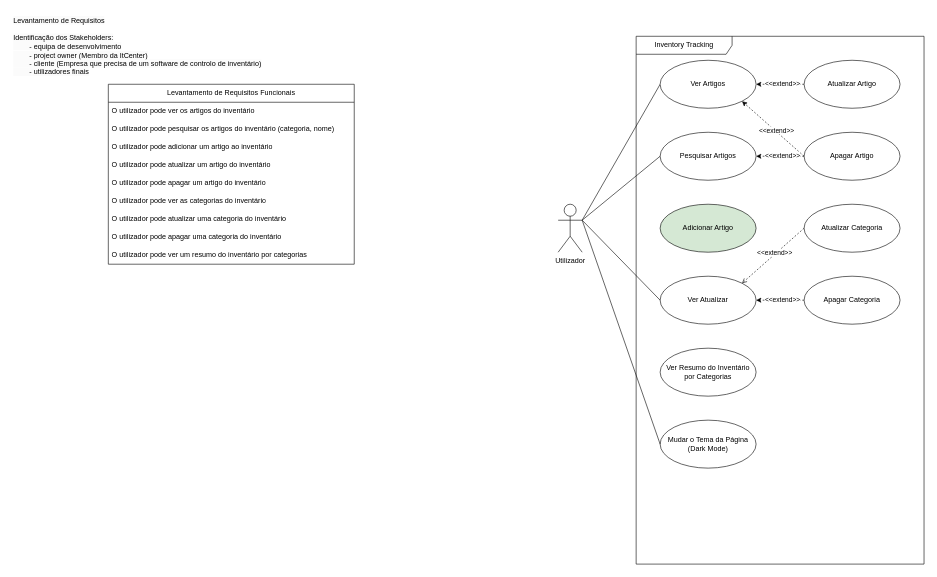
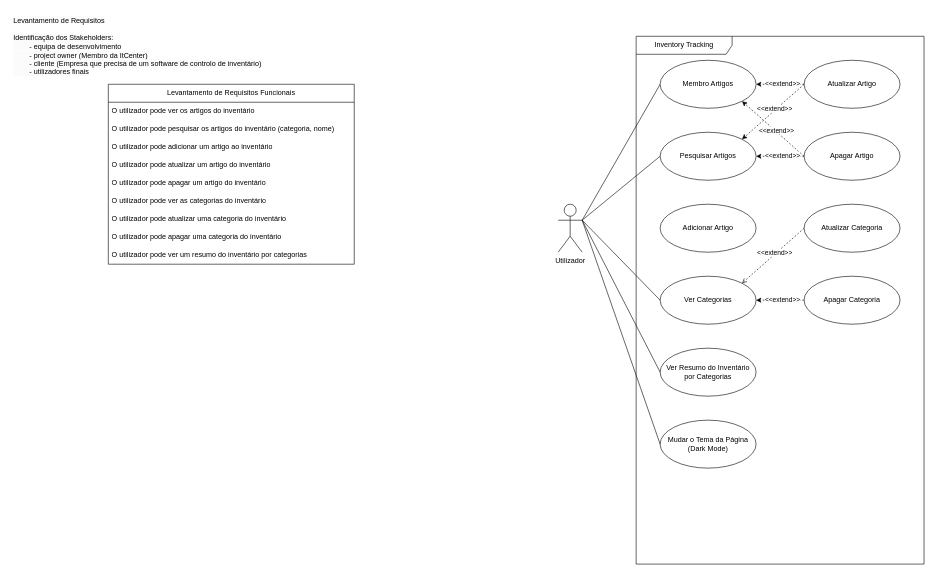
  <mxCell id="0" />
  <mxCell id="1" parent="0" />
  <mxCell id="2" style="rounded=0;orthogonalLoop=1;jettySize=auto;html=1;entryX=0;entryY=0.5;entryDx=0;entryDy=0;endArrow=none;endFill=0;exitX=1;exitY=0.333;exitDx=0;exitDy=0;exitPerimeter=0;" parent="1" source="3" target="7" edge="1"><mxGeometry relative="1" as="geometry" /></mxCell>
  <mxCell id="3" value="Utilizador" style="shape=umlActor;verticalLabelPosition=bottom;verticalAlign=top;html=1;outlineConnect=0;" parent="1" vertex="1"><mxGeometry x="930" y="340" width="40" height="80" as="geometry" /></mxCell>
  <mxCell id="4" value="Inventory Tracking" style="shape=umlFrame;whiteSpace=wrap;html=1;pointerEvents=0;recursiveResize=0;container=1;collapsible=0;width=160;" parent="1" vertex="1"><mxGeometry x="1060" y="60" width="480" height="880" as="geometry" /></mxCell>
  <mxCell id="5" style="rounded=0;orthogonalLoop=1;jettySize=auto;html=1;exitX=0;exitY=0.5;exitDx=0;exitDy=0;entryX=1;entryY=0.5;entryDx=0;entryDy=0;dashed=1;" parent="4" source="11" target="7" edge="1"><mxGeometry relative="1" as="geometry" /></mxCell>
  <mxCell id="6" value="&amp;lt;&amp;lt;extend&amp;gt;&amp;gt;" style="edgeLabel;html=1;align=center;verticalAlign=middle;resizable=0;points=[];" parent="5" vertex="1" connectable="0"><mxGeometry x="-0.072" y="-2" relative="1" as="geometry"><mxPoint as="offset" /></mxGeometry></mxCell>
- <mxCell id="7" value="Ver Artigos" style="ellipse;whiteSpace=wrap;html=1;" parent="4" vertex="1"><mxGeometry x="40" y="40" width="160" height="80" as="geometry" /></mxCell>
+ <mxCell id="7" value="Membro Artigos" style="ellipse;whiteSpace=wrap;html=1;" parent="4" vertex="1"><mxGeometry x="40" y="40" width="160" height="80" as="geometry" /></mxCell>
  <mxCell id="8" value="Pesquisar Artigos" style="ellipse;whiteSpace=wrap;html=1;" parent="4" vertex="1"><mxGeometry x="40" y="160" width="160" height="80" as="geometry" /></mxCell>
- <mxCell id="9" value="Ver Atualizar" style="ellipse;whiteSpace=wrap;html=1;" parent="4" vertex="1"><mxGeometry x="40" y="400" width="160" height="80" as="geometry" /></mxCell>
- <mxCell id="10" value="Adicionar Artigo" style="ellipse;whiteSpace=wrap;html=1;fillColor=#d5e8d4;" parent="4" vertex="1"><mxGeometry x="40" y="280" width="160" height="80" as="geometry" /></mxCell>
+ <mxCell id="9" value="Ver Categorias" style="ellipse;whiteSpace=wrap;html=1;" parent="4" vertex="1"><mxGeometry x="40" y="400" width="160" height="80" as="geometry" /></mxCell>
+ <mxCell id="10" value="Adicionar Artigo" style="ellipse;whiteSpace=wrap;html=1;" parent="4" vertex="1"><mxGeometry x="40" y="280" width="160" height="80" as="geometry" /></mxCell>
  <mxCell id="11" value="Atualizar Artigo" style="ellipse;whiteSpace=wrap;html=1;" parent="4" vertex="1"><mxGeometry x="280" y="40" width="160" height="80" as="geometry" /></mxCell>
  <mxCell id="12" value="Apagar Artigo" style="ellipse;whiteSpace=wrap;html=1;" parent="4" vertex="1"><mxGeometry x="280" y="160" width="160" height="80" as="geometry" /></mxCell>
  <mxCell id="13" value="Apagar Categoria" style="ellipse;whiteSpace=wrap;html=1;" parent="4" vertex="1"><mxGeometry x="280" y="400" width="160" height="80" as="geometry" /></mxCell>
+ <mxCell id="14" style="rounded=0;orthogonalLoop=1;jettySize=auto;html=1;exitX=0;exitY=0.5;exitDx=0;exitDy=0;entryX=1;entryY=0;entryDx=0;entryDy=0;dashed=1;" parent="4" source="11" target="8" edge="1"><mxGeometry relative="1" as="geometry"><mxPoint x="280" y="210" as="sourcePoint" /><mxPoint x="200" y="150" as="targetPoint" /></mxGeometry></mxCell>
+ <mxCell id="15" value="&amp;lt;&amp;lt;extend&amp;gt;&amp;gt;" style="edgeLabel;html=1;align=center;verticalAlign=middle;resizable=0;points=[];" parent="14" vertex="1" connectable="0"><mxGeometry x="-0.072" y="-2" relative="1" as="geometry"><mxPoint as="offset" /></mxGeometry></mxCell>
  <mxCell id="16" style="rounded=0;orthogonalLoop=1;jettySize=auto;html=1;exitX=0;exitY=0.5;exitDx=0;exitDy=0;entryX=1;entryY=1;entryDx=0;entryDy=0;dashed=1;" parent="4" source="12" target="7" edge="1"><mxGeometry relative="1" as="geometry"><mxPoint x="290" y="90" as="sourcePoint" /><mxPoint x="210" y="210" as="targetPoint" /></mxGeometry></mxCell>
  <mxCell id="17" value="&amp;lt;&amp;lt;extend&amp;gt;&amp;gt;" style="edgeLabel;html=1;align=center;verticalAlign=middle;resizable=0;points=[];" parent="16" vertex="1" connectable="0"><mxGeometry x="-0.072" y="-2" relative="1" as="geometry"><mxPoint as="offset" /></mxGeometry></mxCell>
  <mxCell id="18" style="rounded=0;orthogonalLoop=1;jettySize=auto;html=1;exitX=0;exitY=0.5;exitDx=0;exitDy=0;entryX=1;entryY=0.5;entryDx=0;entryDy=0;dashed=1;" parent="4" source="12" target="8" edge="1"><mxGeometry relative="1" as="geometry"><mxPoint x="290" y="210" as="sourcePoint" /><mxPoint x="210" y="90" as="targetPoint" /></mxGeometry></mxCell>
  <mxCell id="19" value="&amp;lt;&amp;lt;extend&amp;gt;&amp;gt;" style="edgeLabel;html=1;align=center;verticalAlign=middle;resizable=0;points=[];" parent="18" vertex="1" connectable="0"><mxGeometry x="-0.072" y="-2" relative="1" as="geometry"><mxPoint as="offset" /></mxGeometry></mxCell>
  <mxCell id="20" value="Atualizar Categoria" style="ellipse;whiteSpace=wrap;html=1;" parent="4" vertex="1"><mxGeometry x="280" y="280" width="160" height="80" as="geometry" /></mxCell>
  <mxCell id="21" style="rounded=0;orthogonalLoop=1;jettySize=auto;html=1;exitX=0;exitY=0.5;exitDx=0;exitDy=0;entryX=1;entryY=0.5;entryDx=0;entryDy=0;dashed=1;" parent="4" source="13" target="9" edge="1"><mxGeometry relative="1" as="geometry"><mxPoint x="291.5" y="382" as="sourcePoint" /><mxPoint x="188.5" y="290" as="targetPoint" /></mxGeometry></mxCell>
  <mxCell id="22" value="&amp;lt;&amp;lt;extend&amp;gt;&amp;gt;" style="edgeLabel;html=1;align=center;verticalAlign=middle;resizable=0;points=[];" parent="21" vertex="1" connectable="0"><mxGeometry x="-0.072" y="-2" relative="1" as="geometry"><mxPoint as="offset" /></mxGeometry></mxCell>
  <mxCell id="23" style="rounded=0;orthogonalLoop=1;jettySize=auto;html=1;exitX=0;exitY=0.5;exitDx=0;exitDy=0;entryX=1;entryY=0;entryDx=0;entryDy=0;dashed=1;endArrow=open;" parent="4" source="20" target="9" edge="1"><mxGeometry relative="1" as="geometry"><mxPoint x="290" y="450" as="sourcePoint" /><mxPoint x="210" y="450" as="targetPoint" /></mxGeometry></mxCell>
  <mxCell id="24" value="&amp;lt;&amp;lt;extend&amp;gt;&amp;gt;" style="edgeLabel;html=1;align=center;verticalAlign=middle;resizable=0;points=[];" parent="23" vertex="1" connectable="0"><mxGeometry x="-0.072" y="-2" relative="1" as="geometry"><mxPoint as="offset" /></mxGeometry></mxCell>
  <mxCell id="25" value="Ver Resumo do Inventário por Categorias" style="ellipse;whiteSpace=wrap;html=1;" parent="4" vertex="1"><mxGeometry x="40" y="520" width="160" height="80" as="geometry" /></mxCell>
  <mxCell id="26" value="Mudar o Tema da Página (Dark Mode)" style="ellipse;whiteSpace=wrap;html=1;" vertex="1" parent="4"><mxGeometry x="40" y="640" width="160" height="80" as="geometry" /></mxCell>
  <mxCell id="27" style="rounded=0;orthogonalLoop=1;jettySize=auto;html=1;entryX=0;entryY=0.5;entryDx=0;entryDy=0;endArrow=none;endFill=0;exitX=1;exitY=0.333;exitDx=0;exitDy=0;exitPerimeter=0;" parent="1" source="3" target="8" edge="1"><mxGeometry relative="1" as="geometry"><mxPoint x="990" y="297" as="sourcePoint" /><mxPoint x="1110" y="150" as="targetPoint" /></mxGeometry></mxCell>
  <mxCell id="28" style="rounded=0;orthogonalLoop=1;jettySize=auto;html=1;entryX=0;entryY=0.5;entryDx=0;entryDy=0;endArrow=none;endFill=0;exitX=1;exitY=0.333;exitDx=0;exitDy=0;exitPerimeter=0;" parent="1" source="3" target="9" edge="1"><mxGeometry relative="1" as="geometry"><mxPoint x="990" y="330" as="sourcePoint" /><mxPoint x="1110" y="390" as="targetPoint" /></mxGeometry></mxCell>
  <mxCell id="29" value="Levantamento de Requisitos Funcionais" style="swimlane;fontStyle=0;childLayout=stackLayout;horizontal=1;startSize=30;horizontalStack=0;resizeParent=1;resizeParentMax=0;resizeLast=0;collapsible=1;marginBottom=0;whiteSpace=wrap;html=1;" parent="1" vertex="1"><mxGeometry x="180" y="140" width="410" height="300" as="geometry" /></mxCell>
  <mxCell id="30" value="O utilizador pode ver os artigos do inventário&amp;nbsp;" style="text;strokeColor=none;fillColor=none;align=left;verticalAlign=middle;spacingLeft=4;spacingRight=4;overflow=hidden;points=[[0,0.5],[1,0.5]];portConstraint=eastwest;rotatable=0;whiteSpace=wrap;html=1;" parent="29" vertex="1"><mxGeometry y="30" width="410" height="30" as="geometry" /></mxCell>
  <mxCell id="31" value="O utilizador pode pesquisar os artigos do inventário (categoria, nome)" style="text;strokeColor=none;fillColor=none;align=left;verticalAlign=middle;spacingLeft=4;spacingRight=4;overflow=hidden;points=[[0,0.5],[1,0.5]];portConstraint=eastwest;rotatable=0;whiteSpace=wrap;html=1;" parent="29" vertex="1"><mxGeometry y="60" width="410" height="30" as="geometry" /></mxCell>
  <mxCell id="32" value="O utilizador pode adicionar um artigo ao inventário" style="text;strokeColor=none;fillColor=none;align=left;verticalAlign=middle;spacingLeft=4;spacingRight=4;overflow=hidden;points=[[0,0.5],[1,0.5]];portConstraint=eastwest;rotatable=0;whiteSpace=wrap;html=1;" parent="29" vertex="1"><mxGeometry y="90" width="410" height="30" as="geometry" /></mxCell>
  <mxCell id="33" value="O utilizador pode atualizar um artigo do inventário" style="text;strokeColor=none;fillColor=none;align=left;verticalAlign=middle;spacingLeft=4;spacingRight=4;overflow=hidden;points=[[0,0.5],[1,0.5]];portConstraint=eastwest;rotatable=0;whiteSpace=wrap;html=1;" parent="29" vertex="1"><mxGeometry y="120" width="410" height="30" as="geometry" /></mxCell>
  <mxCell id="34" value="O utilizador pode apagar um artigo do inventário" style="text;strokeColor=none;fillColor=none;align=left;verticalAlign=middle;spacingLeft=4;spacingRight=4;overflow=hidden;points=[[0,0.5],[1,0.5]];portConstraint=eastwest;rotatable=0;whiteSpace=wrap;html=1;" parent="29" vertex="1"><mxGeometry y="150" width="410" height="30" as="geometry" /></mxCell>
  <mxCell id="35" value="O utilizador pode ver as categorias do inventário" style="text;strokeColor=none;fillColor=none;align=left;verticalAlign=middle;spacingLeft=4;spacingRight=4;overflow=hidden;points=[[0,0.5],[1,0.5]];portConstraint=eastwest;rotatable=0;whiteSpace=wrap;html=1;" parent="29" vertex="1"><mxGeometry y="180" width="410" height="30" as="geometry" /></mxCell>
  <mxCell id="36" value="O utilizador pode atualizar uma categoria do inventário" style="text;strokeColor=none;fillColor=none;align=left;verticalAlign=middle;spacingLeft=4;spacingRight=4;overflow=hidden;points=[[0,0.5],[1,0.5]];portConstraint=eastwest;rotatable=0;whiteSpace=wrap;html=1;" parent="29" vertex="1"><mxGeometry y="210" width="410" height="30" as="geometry" /></mxCell>
  <mxCell id="37" value="O utilizador pode apagar uma categoria do inventário" style="text;strokeColor=none;fillColor=none;align=left;verticalAlign=middle;spacingLeft=4;spacingRight=4;overflow=hidden;points=[[0,0.5],[1,0.5]];portConstraint=eastwest;rotatable=0;whiteSpace=wrap;html=1;" parent="29" vertex="1"><mxGeometry y="240" width="410" height="30" as="geometry" /></mxCell>
  <mxCell id="38" value="O utilizador pode ver um resumo do inventário por categorias" style="text;strokeColor=none;fillColor=none;align=left;verticalAlign=middle;spacingLeft=4;spacingRight=4;overflow=hidden;points=[[0,0.5],[1,0.5]];portConstraint=eastwest;rotatable=0;whiteSpace=wrap;html=1;" parent="29" vertex="1"><mxGeometry y="270" width="410" height="30" as="geometry" /></mxCell>
+ <mxCell id="39" style="rounded=0;orthogonalLoop=1;jettySize=auto;html=1;entryX=0;entryY=0.5;entryDx=0;entryDy=0;endArrow=none;endFill=0;exitX=1;exitY=0.333;exitDx=0;exitDy=0;exitPerimeter=0;" parent="1" source="3" target="25" edge="1"><mxGeometry relative="1" as="geometry"><mxPoint x="990" y="297" as="sourcePoint" /><mxPoint x="1110" y="510" as="targetPoint" /></mxGeometry></mxCell>
  <mxCell id="40" value="&lt;span style=&quot;color: rgb(0, 0, 0); font-family: Helvetica; font-size: 12px; font-style: normal; font-variant-ligatures: normal; font-variant-caps: normal; font-weight: 400; letter-spacing: normal; orphans: 2; text-align: center; text-indent: 0px; text-transform: none; widows: 2; word-spacing: 0px; -webkit-text-stroke-width: 0px; background-color: rgb(251, 251, 251); text-decoration-thickness: initial; text-decoration-style: initial; text-decoration-color: initial; float: none; display: inline !important;&quot;&gt;Levantamento de Requisitos&lt;br&gt;&lt;br&gt;Identificação dos Stakeholders:&lt;br&gt;&lt;span style=&quot;white-space: pre;&quot;&gt;&#09;&lt;/span&gt;- equipa de desenvolvimento&lt;br&gt;&lt;span style=&quot;white-space: pre;&quot;&gt;&#09;&lt;/span&gt;- project owner (Membro da ItCenter)&lt;br&gt;&lt;span style=&quot;white-space: pre;&quot;&gt;&#09;&lt;/span&gt;- cliente (Empresa que precisa de um software de controlo de inventário)&lt;br&gt;&lt;span style=&quot;white-space: pre;&quot;&gt;&#09;&lt;/span&gt;- utilizadores finais&lt;br&gt;&lt;/span&gt;" style="text;whiteSpace=wrap;html=1;" vertex="1" parent="1"><mxGeometry x="20" y="20" width="500" height="40" as="geometry" /></mxCell>
  <mxCell id="41" style="rounded=0;orthogonalLoop=1;jettySize=auto;html=1;entryX=0;entryY=0.5;entryDx=0;entryDy=0;endArrow=none;endFill=0;exitX=1;exitY=0.333;exitDx=0;exitDy=0;exitPerimeter=0;" edge="1" parent="1" source="3" target="26"><mxGeometry relative="1" as="geometry"><mxPoint x="1010" y="380" as="sourcePoint" /><mxPoint x="1110" y="630" as="targetPoint" /></mxGeometry></mxCell>
